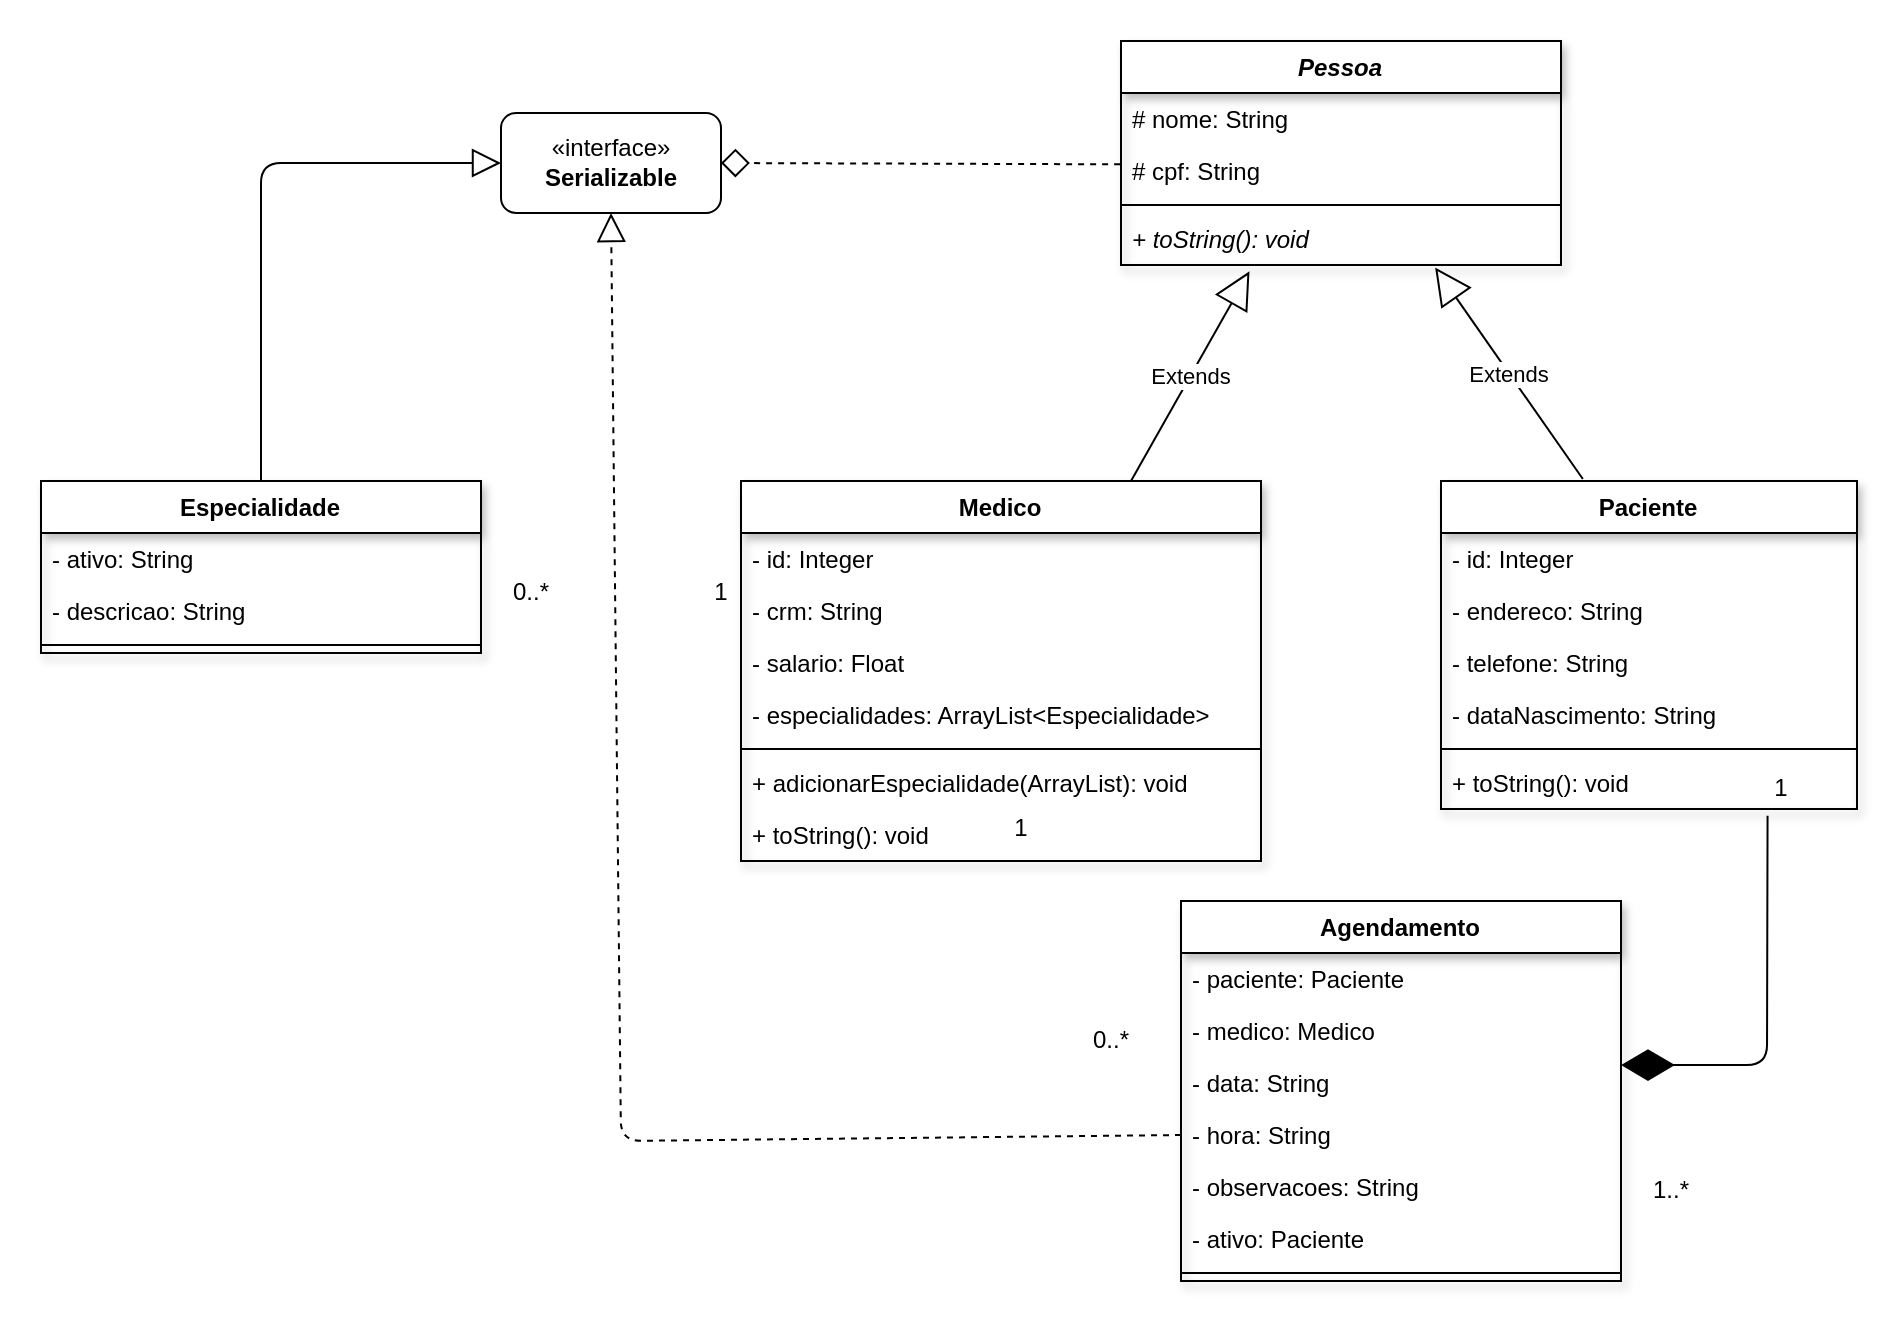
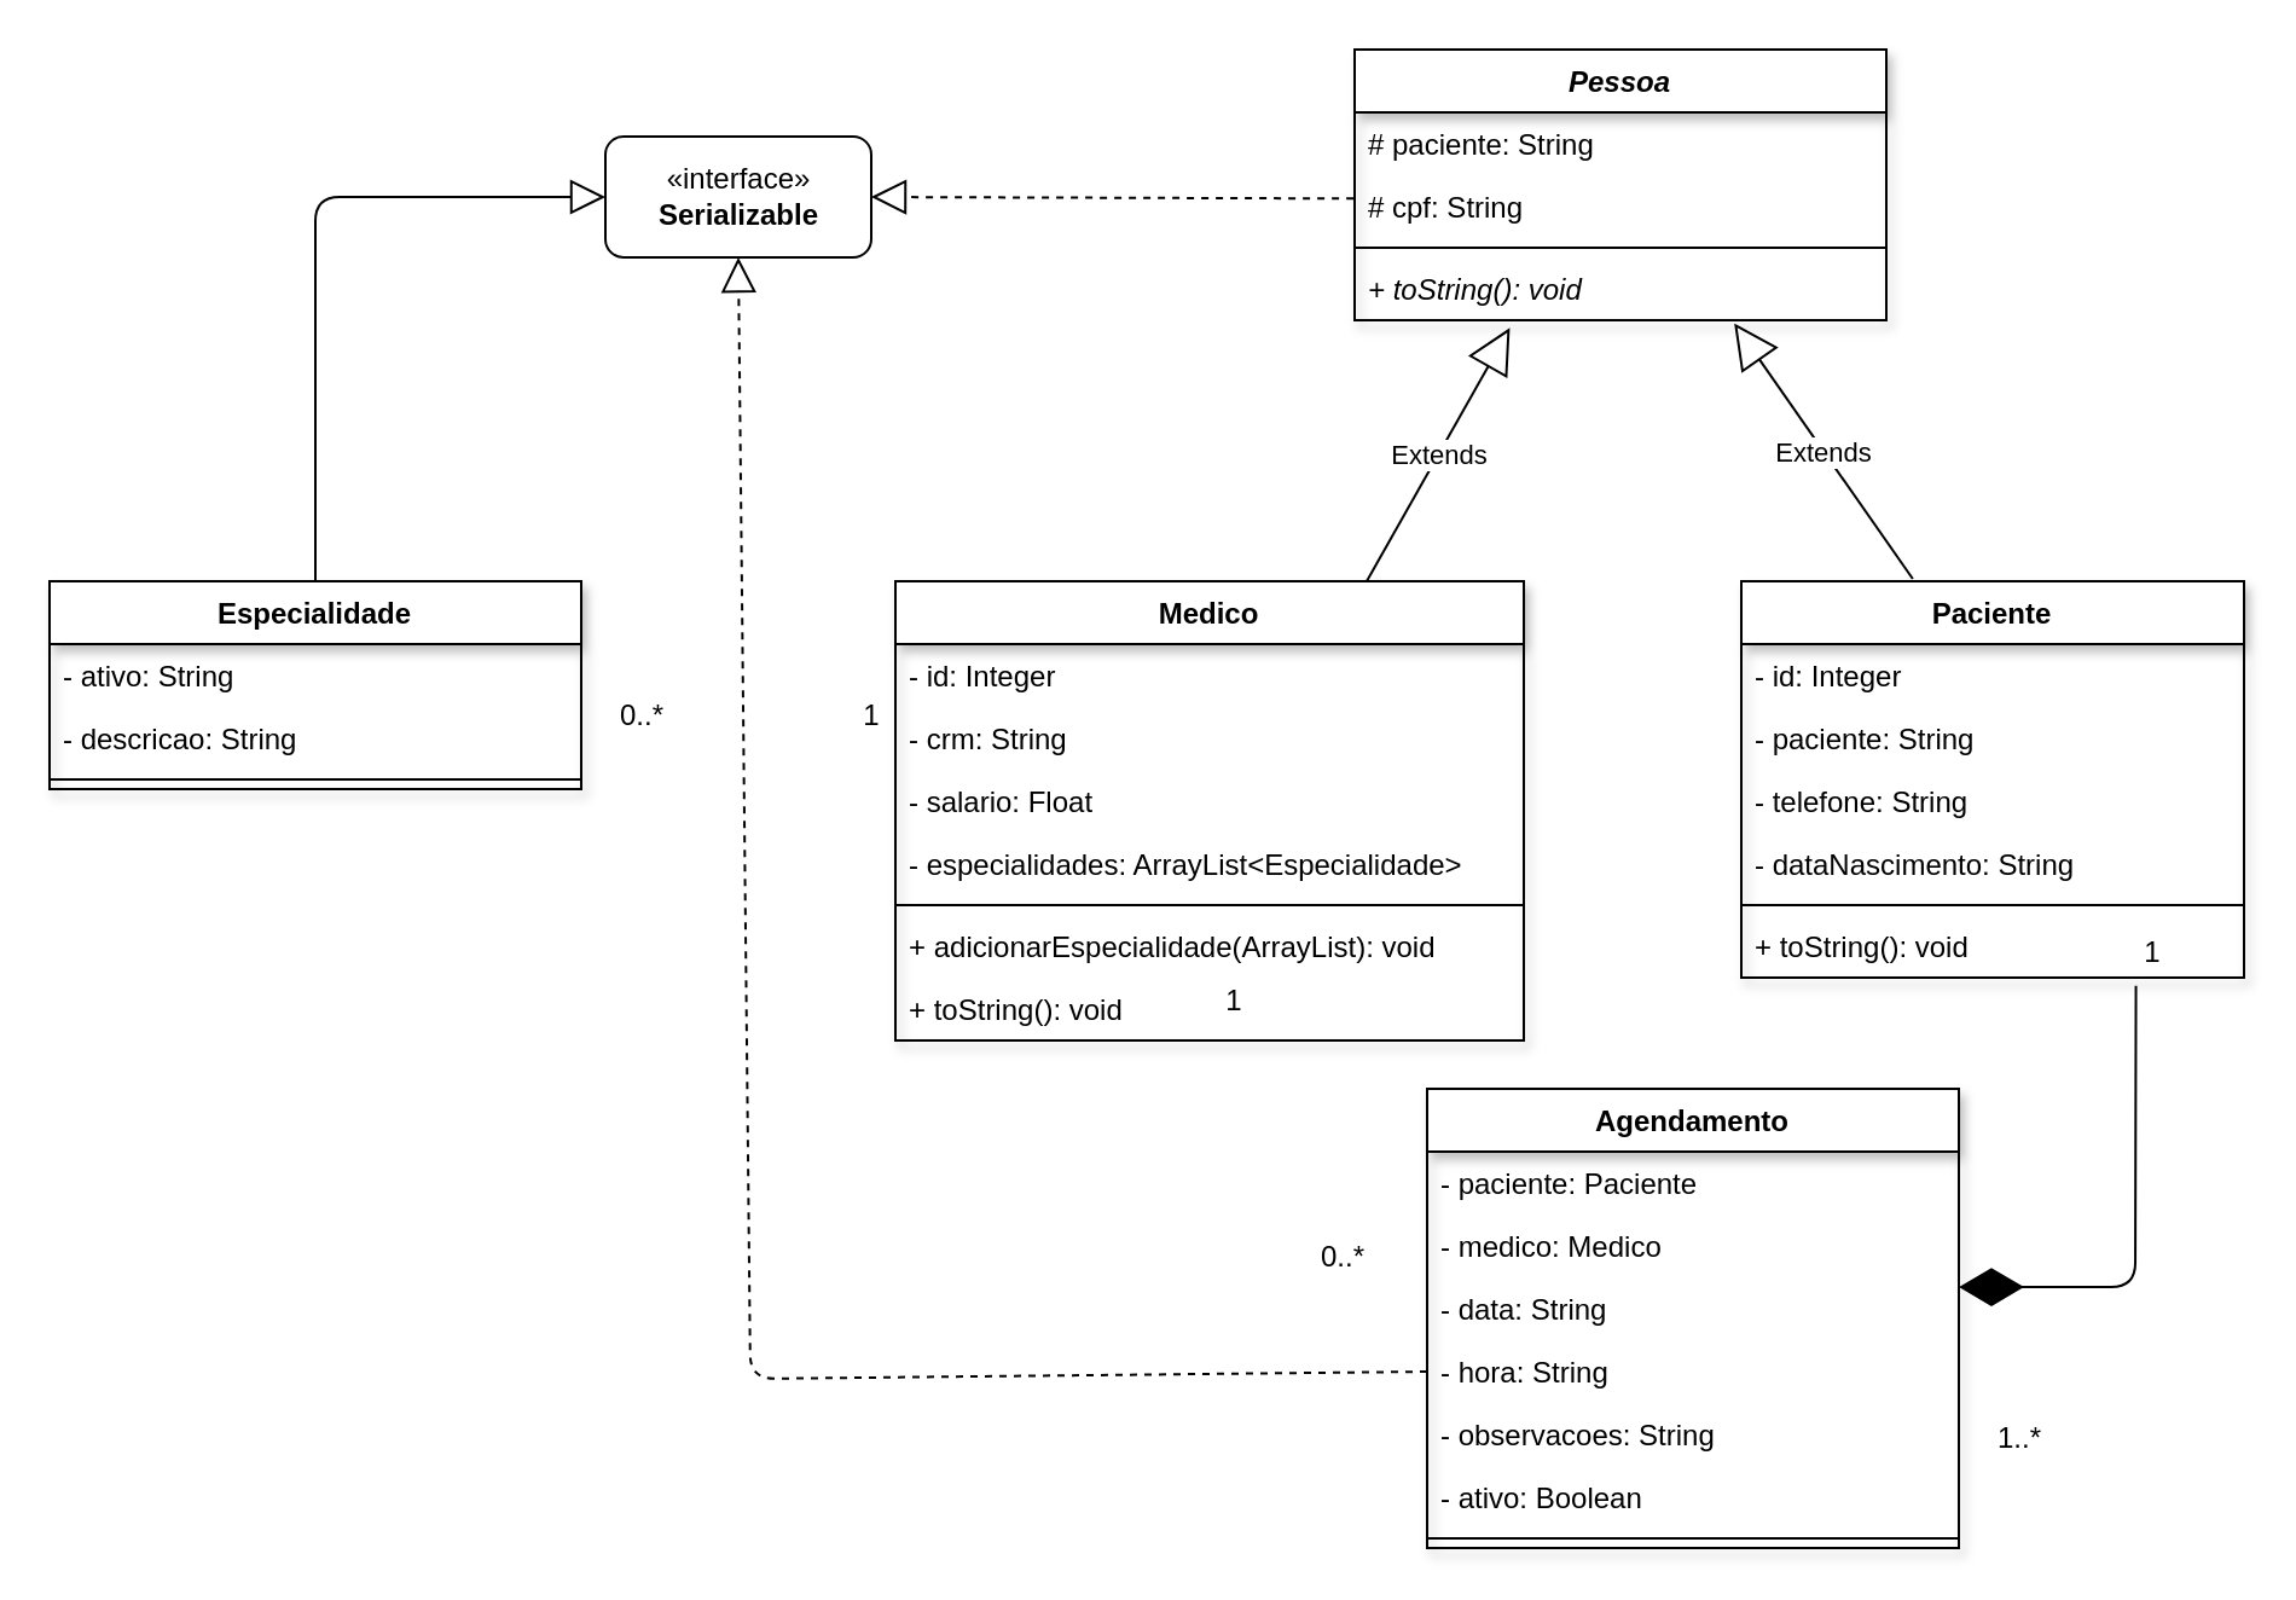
  <mxCell id="0" />
  <mxCell id="1" parent="0" />
  <mxCell id="2" value="Medico" style="swimlane;fontStyle=1;align=center;verticalAlign=top;childLayout=stackLayout;horizontal=1;startSize=26;horizontalStack=0;resizeParent=1;resizeParentMax=0;resizeLast=0;collapsible=1;marginBottom=0;shadow=1;" parent="1" vertex="1"><mxGeometry x="370" y="240" width="260" height="190" as="geometry" /></mxCell>
  <mxCell id="3" value="- id: Integer" style="text;strokeColor=none;fillColor=none;align=left;verticalAlign=top;spacingLeft=4;spacingRight=4;overflow=hidden;rotatable=0;points=[[0,0.5],[1,0.5]];portConstraint=eastwest;" parent="2" vertex="1"><mxGeometry y="26" width="260" height="26" as="geometry" /></mxCell>
  <mxCell id="4" value="- crm: String" style="text;strokeColor=none;fillColor=none;align=left;verticalAlign=top;spacingLeft=4;spacingRight=4;overflow=hidden;rotatable=0;points=[[0,0.5],[1,0.5]];portConstraint=eastwest;" vertex="1" parent="2"><mxGeometry y="52" width="260" height="26" as="geometry" /></mxCell>
  <mxCell id="5" value="- salario: Float" style="text;strokeColor=none;fillColor=none;align=left;verticalAlign=top;spacingLeft=4;spacingRight=4;overflow=hidden;rotatable=0;points=[[0,0.5],[1,0.5]];portConstraint=eastwest;" parent="2" vertex="1"><mxGeometry y="78" width="260" height="26" as="geometry" /></mxCell>
  <mxCell id="6" value="- especialidades: ArrayList&lt;Especialidade&gt;" style="text;strokeColor=none;fillColor=none;align=left;verticalAlign=top;spacingLeft=4;spacingRight=4;overflow=hidden;rotatable=0;points=[[0,0.5],[1,0.5]];portConstraint=eastwest;" parent="2" vertex="1"><mxGeometry y="104" width="260" height="26" as="geometry" /></mxCell>
  <mxCell id="7" value="" style="line;strokeWidth=1;fillColor=none;align=left;verticalAlign=middle;spacingTop=-1;spacingLeft=3;spacingRight=3;rotatable=0;labelPosition=right;points=[];portConstraint=eastwest;" parent="2" vertex="1"><mxGeometry y="130" width="260" height="8" as="geometry" /></mxCell>
  <mxCell id="8" value="+ adicionarEspecialidade(ArrayList): void" style="text;strokeColor=none;fillColor=none;align=left;verticalAlign=top;spacingLeft=4;spacingRight=4;overflow=hidden;rotatable=0;points=[[0,0.5],[1,0.5]];portConstraint=eastwest;" parent="2" vertex="1"><mxGeometry y="138" width="260" height="26" as="geometry" /></mxCell>
  <mxCell id="9" value="+ toString(): void" style="text;strokeColor=none;fillColor=none;align=left;verticalAlign=top;spacingLeft=4;spacingRight=4;overflow=hidden;rotatable=0;points=[[0,0.5],[1,0.5]];portConstraint=eastwest;" parent="2" vertex="1"><mxGeometry y="164" width="260" height="26" as="geometry" /></mxCell>
  <mxCell id="10" value="Paciente" style="swimlane;fontStyle=1;align=center;verticalAlign=top;childLayout=stackLayout;horizontal=1;startSize=26;horizontalStack=0;resizeParent=1;resizeParentMax=0;resizeLast=0;collapsible=1;marginBottom=0;shadow=1;" parent="1" vertex="1"><mxGeometry x="720" y="240" width="208" height="164" as="geometry" /></mxCell>
  <mxCell id="11" value="- id: Integer" style="text;strokeColor=none;fillColor=none;align=left;verticalAlign=top;spacingLeft=4;spacingRight=4;overflow=hidden;rotatable=0;points=[[0,0.5],[1,0.5]];portConstraint=eastwest;" vertex="1" parent="10"><mxGeometry y="26" width="208" height="26" as="geometry" /></mxCell>
- <mxCell id="12" value="- endereco: String" style="text;strokeColor=none;fillColor=none;align=left;verticalAlign=top;spacingLeft=4;spacingRight=4;overflow=hidden;rotatable=0;points=[[0,0.5],[1,0.5]];portConstraint=eastwest;" parent="10" vertex="1"><mxGeometry y="52" width="208" height="26" as="geometry" /></mxCell>
+ <mxCell id="12" value="- paciente: String" style="text;strokeColor=none;fillColor=none;align=left;verticalAlign=top;spacingLeft=4;spacingRight=4;overflow=hidden;rotatable=0;points=[[0,0.5],[1,0.5]];portConstraint=eastwest;" parent="10" vertex="1"><mxGeometry y="52" width="208" height="26" as="geometry" /></mxCell>
  <mxCell id="13" value="- telefone: String" style="text;strokeColor=none;fillColor=none;align=left;verticalAlign=top;spacingLeft=4;spacingRight=4;overflow=hidden;rotatable=0;points=[[0,0.5],[1,0.5]];portConstraint=eastwest;" parent="10" vertex="1"><mxGeometry y="78" width="208" height="26" as="geometry" /></mxCell>
  <mxCell id="14" value="- dataNascimento: String" style="text;strokeColor=none;fillColor=none;align=left;verticalAlign=top;spacingLeft=4;spacingRight=4;overflow=hidden;rotatable=0;points=[[0,0.5],[1,0.5]];portConstraint=eastwest;" parent="10" vertex="1"><mxGeometry y="104" width="208" height="26" as="geometry" /></mxCell>
  <mxCell id="15" value="" style="line;strokeWidth=1;fillColor=none;align=left;verticalAlign=middle;spacingTop=-1;spacingLeft=3;spacingRight=3;rotatable=0;labelPosition=right;points=[];portConstraint=eastwest;" parent="10" vertex="1"><mxGeometry y="130" width="208" height="8" as="geometry" /></mxCell>
  <mxCell id="16" value="+ toString(): void" style="text;strokeColor=none;fillColor=none;align=left;verticalAlign=top;spacingLeft=4;spacingRight=4;overflow=hidden;rotatable=0;points=[[0,0.5],[1,0.5]];portConstraint=eastwest;" parent="10" vertex="1"><mxGeometry y="138" width="208" height="26" as="geometry" /></mxCell>
  <mxCell id="17" value="Pessoa" style="swimlane;fontStyle=3;align=center;verticalAlign=top;childLayout=stackLayout;horizontal=1;startSize=26;horizontalStack=0;resizeParent=1;resizeParentMax=0;resizeLast=0;collapsible=1;marginBottom=0;shadow=1;" parent="1" vertex="1"><mxGeometry x="560" y="20" width="220" height="112" as="geometry"><mxRectangle x="310" y="50" width="70" height="26" as="alternateBounds" /></mxGeometry></mxCell>
- <mxCell id="18" value="# nome: String" style="text;strokeColor=none;fillColor=none;align=left;verticalAlign=top;spacingLeft=4;spacingRight=4;overflow=hidden;rotatable=0;points=[[0,0.5],[1,0.5]];portConstraint=eastwest;" parent="17" vertex="1"><mxGeometry y="26" width="220" height="26" as="geometry" /></mxCell>
+ <mxCell id="18" value="# paciente: String" style="text;strokeColor=none;fillColor=none;align=left;verticalAlign=top;spacingLeft=4;spacingRight=4;overflow=hidden;rotatable=0;points=[[0,0.5],[1,0.5]];portConstraint=eastwest;" parent="17" vertex="1"><mxGeometry y="26" width="220" height="26" as="geometry" /></mxCell>
  <mxCell id="19" value="# cpf: String" style="text;strokeColor=none;fillColor=none;align=left;verticalAlign=top;spacingLeft=4;spacingRight=4;overflow=hidden;rotatable=0;points=[[0,0.5],[1,0.5]];portConstraint=eastwest;" parent="17" vertex="1"><mxGeometry y="52" width="220" height="26" as="geometry" /></mxCell>
  <mxCell id="20" value="" style="line;strokeWidth=1;fillColor=none;align=left;verticalAlign=middle;spacingTop=-1;spacingLeft=3;spacingRight=3;rotatable=0;labelPosition=right;points=[];portConstraint=eastwest;" parent="17" vertex="1"><mxGeometry y="78" width="220" height="8" as="geometry" /></mxCell>
  <mxCell id="21" value="+ toString(): void" style="text;strokeColor=none;fillColor=none;align=left;verticalAlign=top;spacingLeft=4;spacingRight=4;overflow=hidden;rotatable=0;points=[[0,0.5],[1,0.5]];portConstraint=eastwest;fontStyle=2" parent="17" vertex="1"><mxGeometry y="86" width="220" height="26" as="geometry" /></mxCell>
  <mxCell id="22" value="Extends" style="endArrow=block;endSize=16;endFill=0;html=1;exitX=0.341;exitY=-0.006;exitDx=0;exitDy=0;exitPerimeter=0;entryX=0.714;entryY=1.051;entryDx=0;entryDy=0;entryPerimeter=0;" parent="1" source="10" target="21" edge="1"><mxGeometry width="160" relative="1" as="geometry"><mxPoint x="793" y="242" as="sourcePoint" /><mxPoint x="720" y="132" as="targetPoint" /></mxGeometry></mxCell>
  <mxCell id="23" value="Extends" style="endArrow=block;endSize=16;endFill=0;html=1;entryX=0.292;entryY=1.122;entryDx=0;entryDy=0;entryPerimeter=0;exitX=0.75;exitY=0;exitDx=0;exitDy=0;" parent="1" source="2" target="21" edge="1"><mxGeometry width="160" relative="1" as="geometry"><mxPoint x="490" y="150" as="sourcePoint" /><mxPoint x="650" y="150" as="targetPoint" /></mxGeometry></mxCell>
  <mxCell id="24" value="Especialidade" style="swimlane;fontStyle=1;align=center;verticalAlign=top;childLayout=stackLayout;horizontal=1;startSize=26;horizontalStack=0;resizeParent=1;resizeParentMax=0;resizeLast=0;collapsible=1;marginBottom=0;shadow=1;" parent="1" vertex="1"><mxGeometry x="20" y="240" width="220" height="86" as="geometry" /></mxCell>
  <mxCell id="25" value="- ativo: String" style="text;strokeColor=none;fillColor=none;align=left;verticalAlign=top;spacingLeft=4;spacingRight=4;overflow=hidden;rotatable=0;points=[[0,0.5],[1,0.5]];portConstraint=eastwest;" parent="24" vertex="1"><mxGeometry y="26" width="220" height="26" as="geometry" /></mxCell>
  <mxCell id="26" value="- descricao: String" style="text;strokeColor=none;fillColor=none;align=left;verticalAlign=top;spacingLeft=4;spacingRight=4;overflow=hidden;rotatable=0;points=[[0,0.5],[1,0.5]];portConstraint=eastwest;" parent="24" vertex="1"><mxGeometry y="52" width="220" height="26" as="geometry" /></mxCell>
  <mxCell id="27" value="" style="line;strokeWidth=1;fillColor=none;align=left;verticalAlign=middle;spacingTop=-1;spacingLeft=3;spacingRight=3;rotatable=0;labelPosition=right;points=[];portConstraint=eastwest;" parent="24" vertex="1"><mxGeometry y="78" width="220" height="8" as="geometry" /></mxCell>
  <mxCell id="28" value="0..*" style="text;html=1;align=center;verticalAlign=middle;resizable=0;points=[];;autosize=1;direction=south;" parent="1" vertex="1"><mxGeometry x="250" y="286" width="30" height="20" as="geometry" /></mxCell>
  <mxCell id="29" value="1" style="text;html=1;align=center;verticalAlign=middle;resizable=0;points=[];;autosize=1;" parent="1" vertex="1"><mxGeometry x="350" y="286" width="20" height="20" as="geometry" /></mxCell>
  <mxCell id="30" value="Agendamento" style="swimlane;fontStyle=1;align=center;verticalAlign=top;childLayout=stackLayout;horizontal=1;startSize=26;horizontalStack=0;resizeParent=1;resizeParentMax=0;resizeLast=0;collapsible=1;marginBottom=0;shadow=1;" parent="1" vertex="1"><mxGeometry x="590" y="450" width="220" height="190" as="geometry" /></mxCell>
  <mxCell id="31" value="- paciente: Paciente" style="text;strokeColor=none;fillColor=none;align=left;verticalAlign=top;spacingLeft=4;spacingRight=4;overflow=hidden;rotatable=0;points=[[0,0.5],[1,0.5]];portConstraint=eastwest;" parent="30" vertex="1"><mxGeometry y="26" width="220" height="26" as="geometry" /></mxCell>
  <mxCell id="32" value="- medico: Medico" style="text;strokeColor=none;fillColor=none;align=left;verticalAlign=top;spacingLeft=4;spacingRight=4;overflow=hidden;rotatable=0;points=[[0,0.5],[1,0.5]];portConstraint=eastwest;" parent="30" vertex="1"><mxGeometry y="52" width="220" height="26" as="geometry" /></mxCell>
  <mxCell id="33" value="- data: String" style="text;strokeColor=none;fillColor=none;align=left;verticalAlign=top;spacingLeft=4;spacingRight=4;overflow=hidden;rotatable=0;points=[[0,0.5],[1,0.5]];portConstraint=eastwest;" parent="30" vertex="1"><mxGeometry y="78" width="220" height="26" as="geometry" /></mxCell>
  <mxCell id="34" value="- hora: String" style="text;strokeColor=none;fillColor=none;align=left;verticalAlign=top;spacingLeft=4;spacingRight=4;overflow=hidden;rotatable=0;points=[[0,0.5],[1,0.5]];portConstraint=eastwest;" parent="30" vertex="1"><mxGeometry y="104" width="220" height="26" as="geometry" /></mxCell>
  <mxCell id="35" value="- observacoes: String" style="text;strokeColor=none;fillColor=none;align=left;verticalAlign=top;spacingLeft=4;spacingRight=4;overflow=hidden;rotatable=0;points=[[0,0.5],[1,0.5]];portConstraint=eastwest;" vertex="1" parent="30"><mxGeometry y="130" width="220" height="26" as="geometry" /></mxCell>
- <mxCell id="36" value="- ativo: Paciente" style="text;strokeColor=none;fillColor=none;align=left;verticalAlign=top;spacingLeft=4;spacingRight=4;overflow=hidden;rotatable=0;points=[[0,0.5],[1,0.5]];portConstraint=eastwest;" vertex="1" parent="30"><mxGeometry y="156" width="220" height="26" as="geometry" /></mxCell>
+ <mxCell id="36" value="- ativo: Boolean" style="text;strokeColor=none;fillColor=none;align=left;verticalAlign=top;spacingLeft=4;spacingRight=4;overflow=hidden;rotatable=0;points=[[0,0.5],[1,0.5]];portConstraint=eastwest;" vertex="1" parent="30"><mxGeometry y="156" width="220" height="26" as="geometry" /></mxCell>
  <mxCell id="37" value="" style="line;strokeWidth=1;fillColor=none;align=left;verticalAlign=middle;spacingTop=-1;spacingLeft=3;spacingRight=3;rotatable=0;labelPosition=right;points=[];portConstraint=eastwest;" parent="30" vertex="1"><mxGeometry y="182" width="220" height="8" as="geometry" /></mxCell>
  <mxCell id="38" value="" style="endArrow=diamondThin;endFill=1;endSize=24;html=1;exitX=0.785;exitY=1.131;exitDx=0;exitDy=0;exitPerimeter=0;entryX=1;entryY=0.154;entryDx=0;entryDy=0;entryPerimeter=0;" parent="1" source="16" target="33" edge="1"><mxGeometry width="160" relative="1" as="geometry"><mxPoint x="860" y="550" as="sourcePoint" /><mxPoint x="1020" y="550" as="targetPoint" /><Array as="points"><mxPoint x="883" y="532" /></Array></mxGeometry></mxCell>
  <mxCell id="39" value="1" style="text;html=1;align=center;verticalAlign=middle;resizable=0;points=[];;autosize=1;" parent="1" vertex="1"><mxGeometry x="500" y="404" width="20" height="20" as="geometry" /></mxCell>
  <mxCell id="40" value="0..*" style="text;html=1;align=center;verticalAlign=middle;resizable=0;points=[];;autosize=1;" parent="1" vertex="1"><mxGeometry x="540" y="510" width="30" height="20" as="geometry" /></mxCell>
  <mxCell id="41" value="1" style="text;html=1;align=center;verticalAlign=middle;resizable=0;points=[];;autosize=1;" parent="1" vertex="1"><mxGeometry x="880" y="384" width="20" height="20" as="geometry" /></mxCell>
  <mxCell id="42" value="1..*" style="text;html=1;align=center;verticalAlign=middle;resizable=0;points=[];;autosize=1;" parent="1" vertex="1"><mxGeometry x="820" y="585" width="30" height="20" as="geometry" /></mxCell>
  <mxCell id="43" value="«interface»&lt;br&gt;&lt;b&gt;Serializable&lt;/b&gt;" style="html=1;rounded=1;" vertex="1" parent="1"><mxGeometry x="250" y="56" width="110" height="50" as="geometry" /></mxCell>
- <mxCell id="44" value="" style="endArrow=diamond;dashed=1;endFill=0;endSize=12;html=1;exitX=-0.002;exitY=0.372;exitDx=0;exitDy=0;entryX=1;entryY=0.5;entryDx=0;entryDy=0;exitPerimeter=0;" edge="1" parent="1" source="19" target="43"><mxGeometry width="160" relative="1" as="geometry"><mxPoint x="410" y="-80" as="sourcePoint" /><mxPoint x="570" y="-80" as="targetPoint" /></mxGeometry></mxCell>
+ <mxCell id="44" value="" style="endArrow=block;dashed=1;endFill=0;endSize=12;html=1;exitX=-0.002;exitY=0.372;exitDx=0;exitDy=0;entryX=1;entryY=0.5;entryDx=0;entryDy=0;exitPerimeter=0;" edge="1" parent="1" source="19" target="43"><mxGeometry width="160" relative="1" as="geometry"><mxPoint x="410" y="-80" as="sourcePoint" /><mxPoint x="570" y="-80" as="targetPoint" /></mxGeometry></mxCell>
  <mxCell id="45" value="" style="endArrow=block;dashed=0;endFill=0;endSize=12;html=1;exitX=0.5;exitY=0;exitDx=0;exitDy=0;entryX=0;entryY=0.5;entryDx=0;entryDy=0;" edge="1" parent="1" source="24" target="43"><mxGeometry width="160" relative="1" as="geometry"><mxPoint x="160" y="190" as="sourcePoint" /><mxPoint x="320" y="190" as="targetPoint" /><Array as="points"><mxPoint x="130" y="81" /></Array></mxGeometry></mxCell>
  <mxCell id="46" value="" style="endArrow=block;dashed=1;endFill=0;endSize=12;html=1;entryX=0.5;entryY=1;entryDx=0;entryDy=0;exitX=0;exitY=0.5;exitDx=0;exitDy=0;" edge="1" parent="1" source="34" target="43"><mxGeometry width="160" relative="1" as="geometry"><mxPoint x="305" y="530" as="sourcePoint" /><mxPoint x="410" y="510" as="targetPoint" /><Array as="points"><mxPoint x="310" y="570" /></Array></mxGeometry></mxCell>
